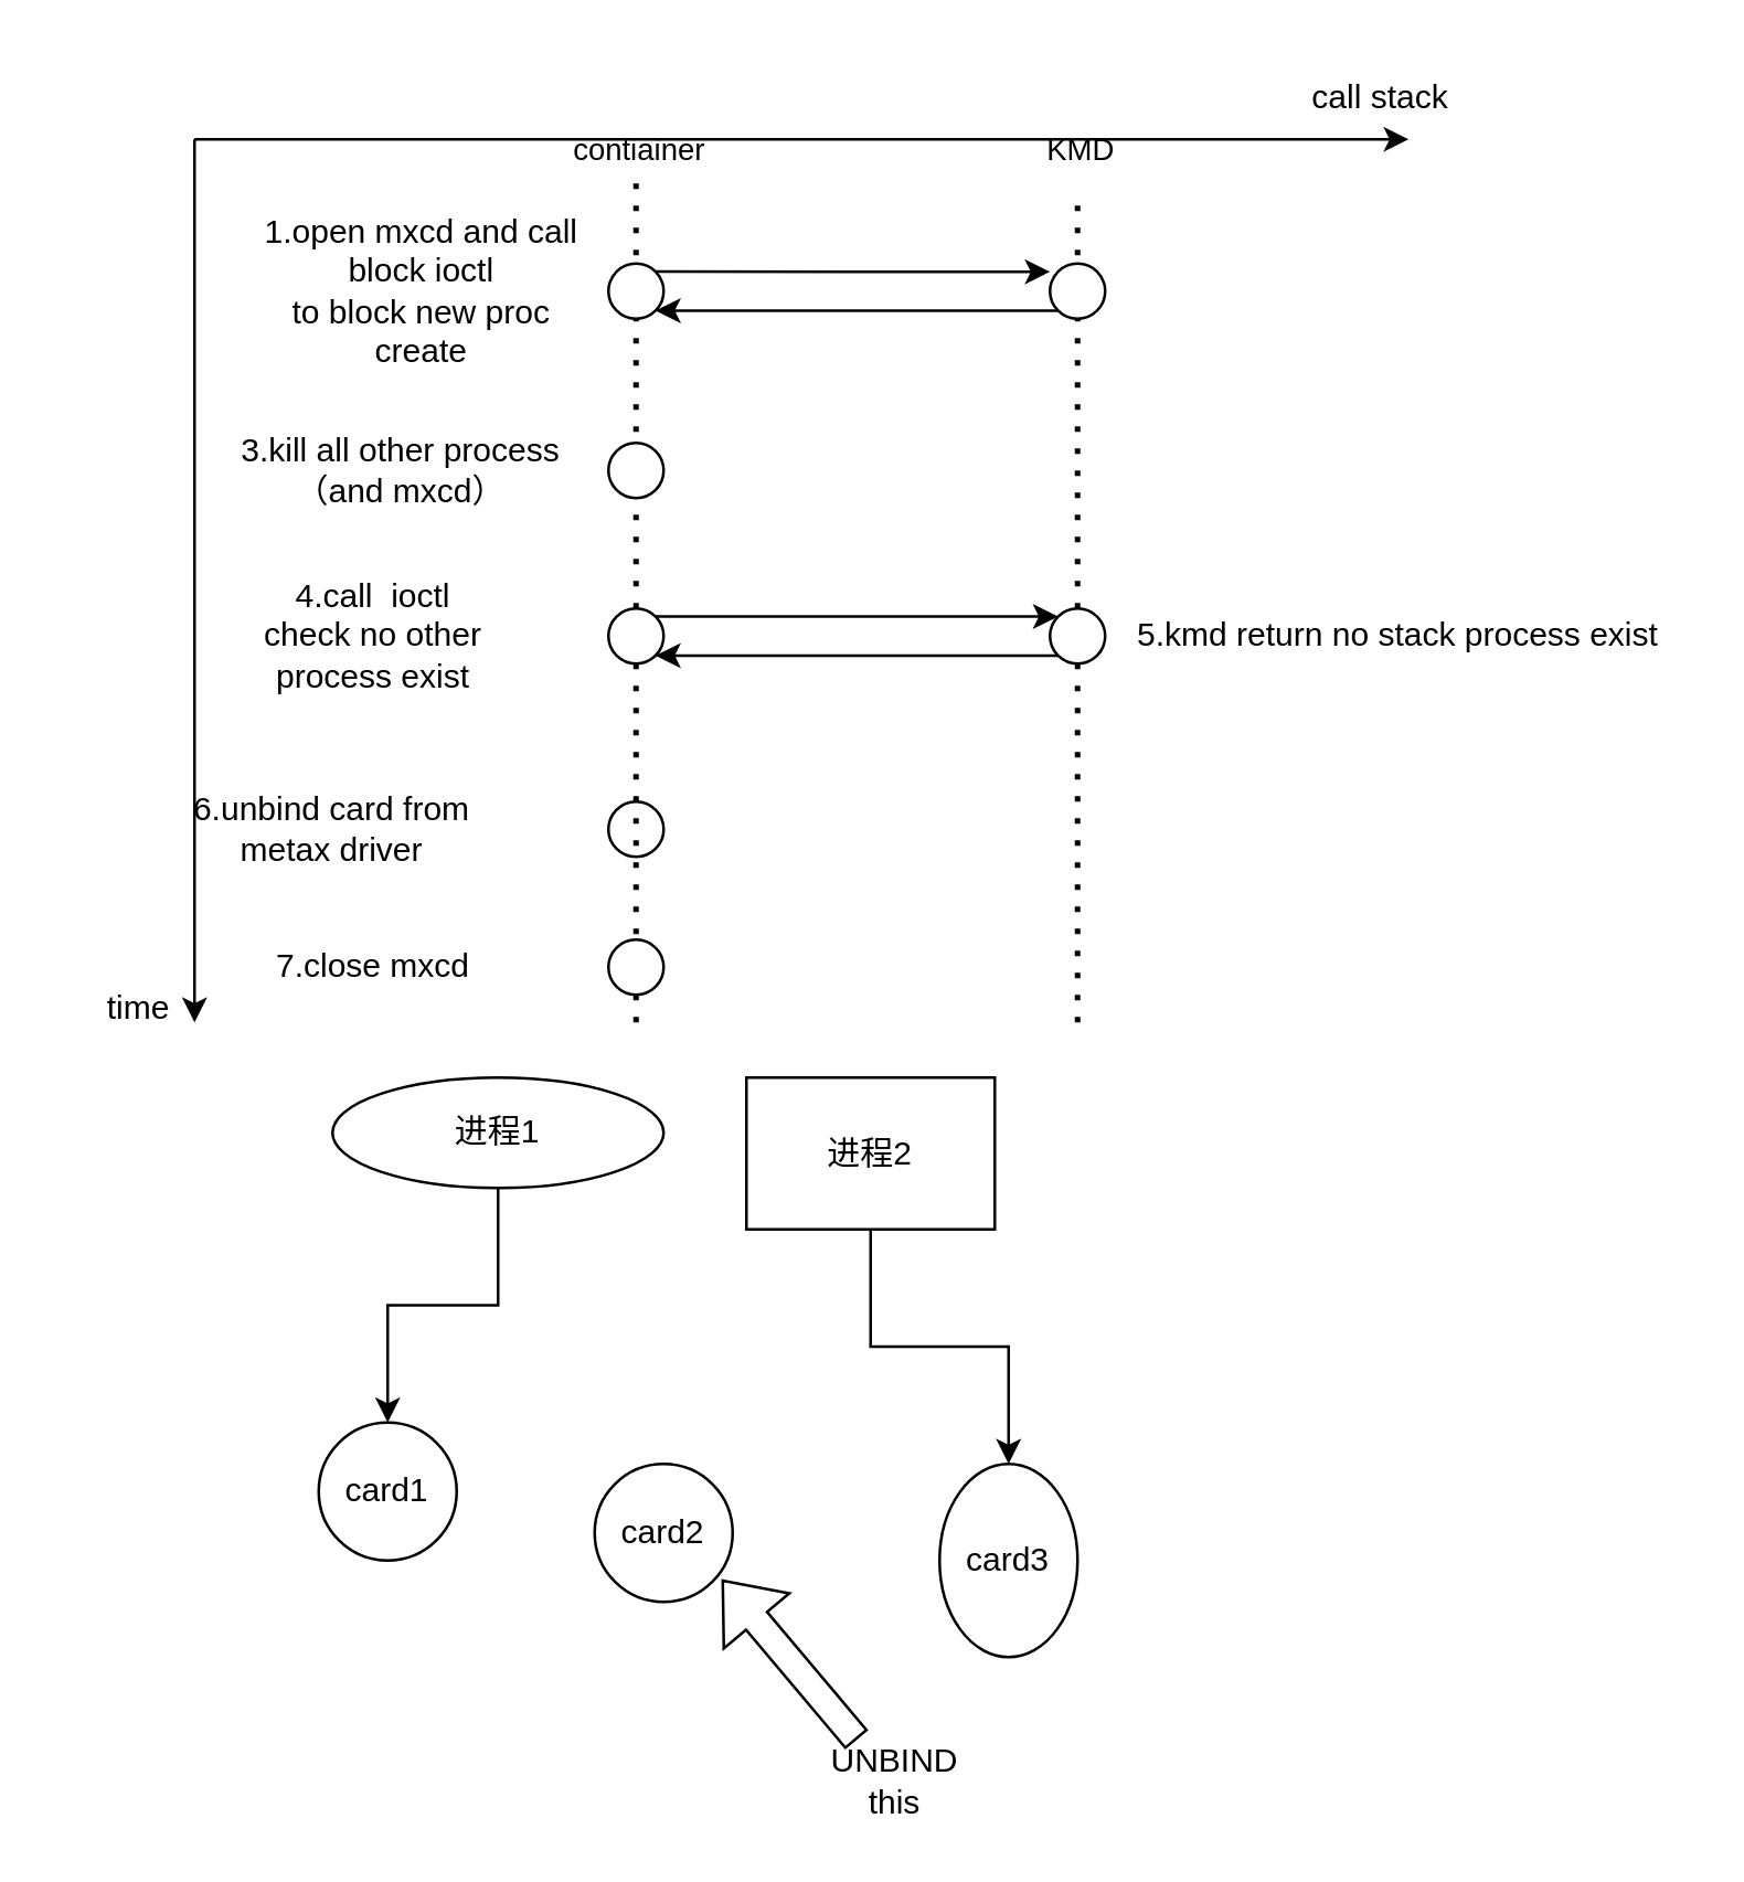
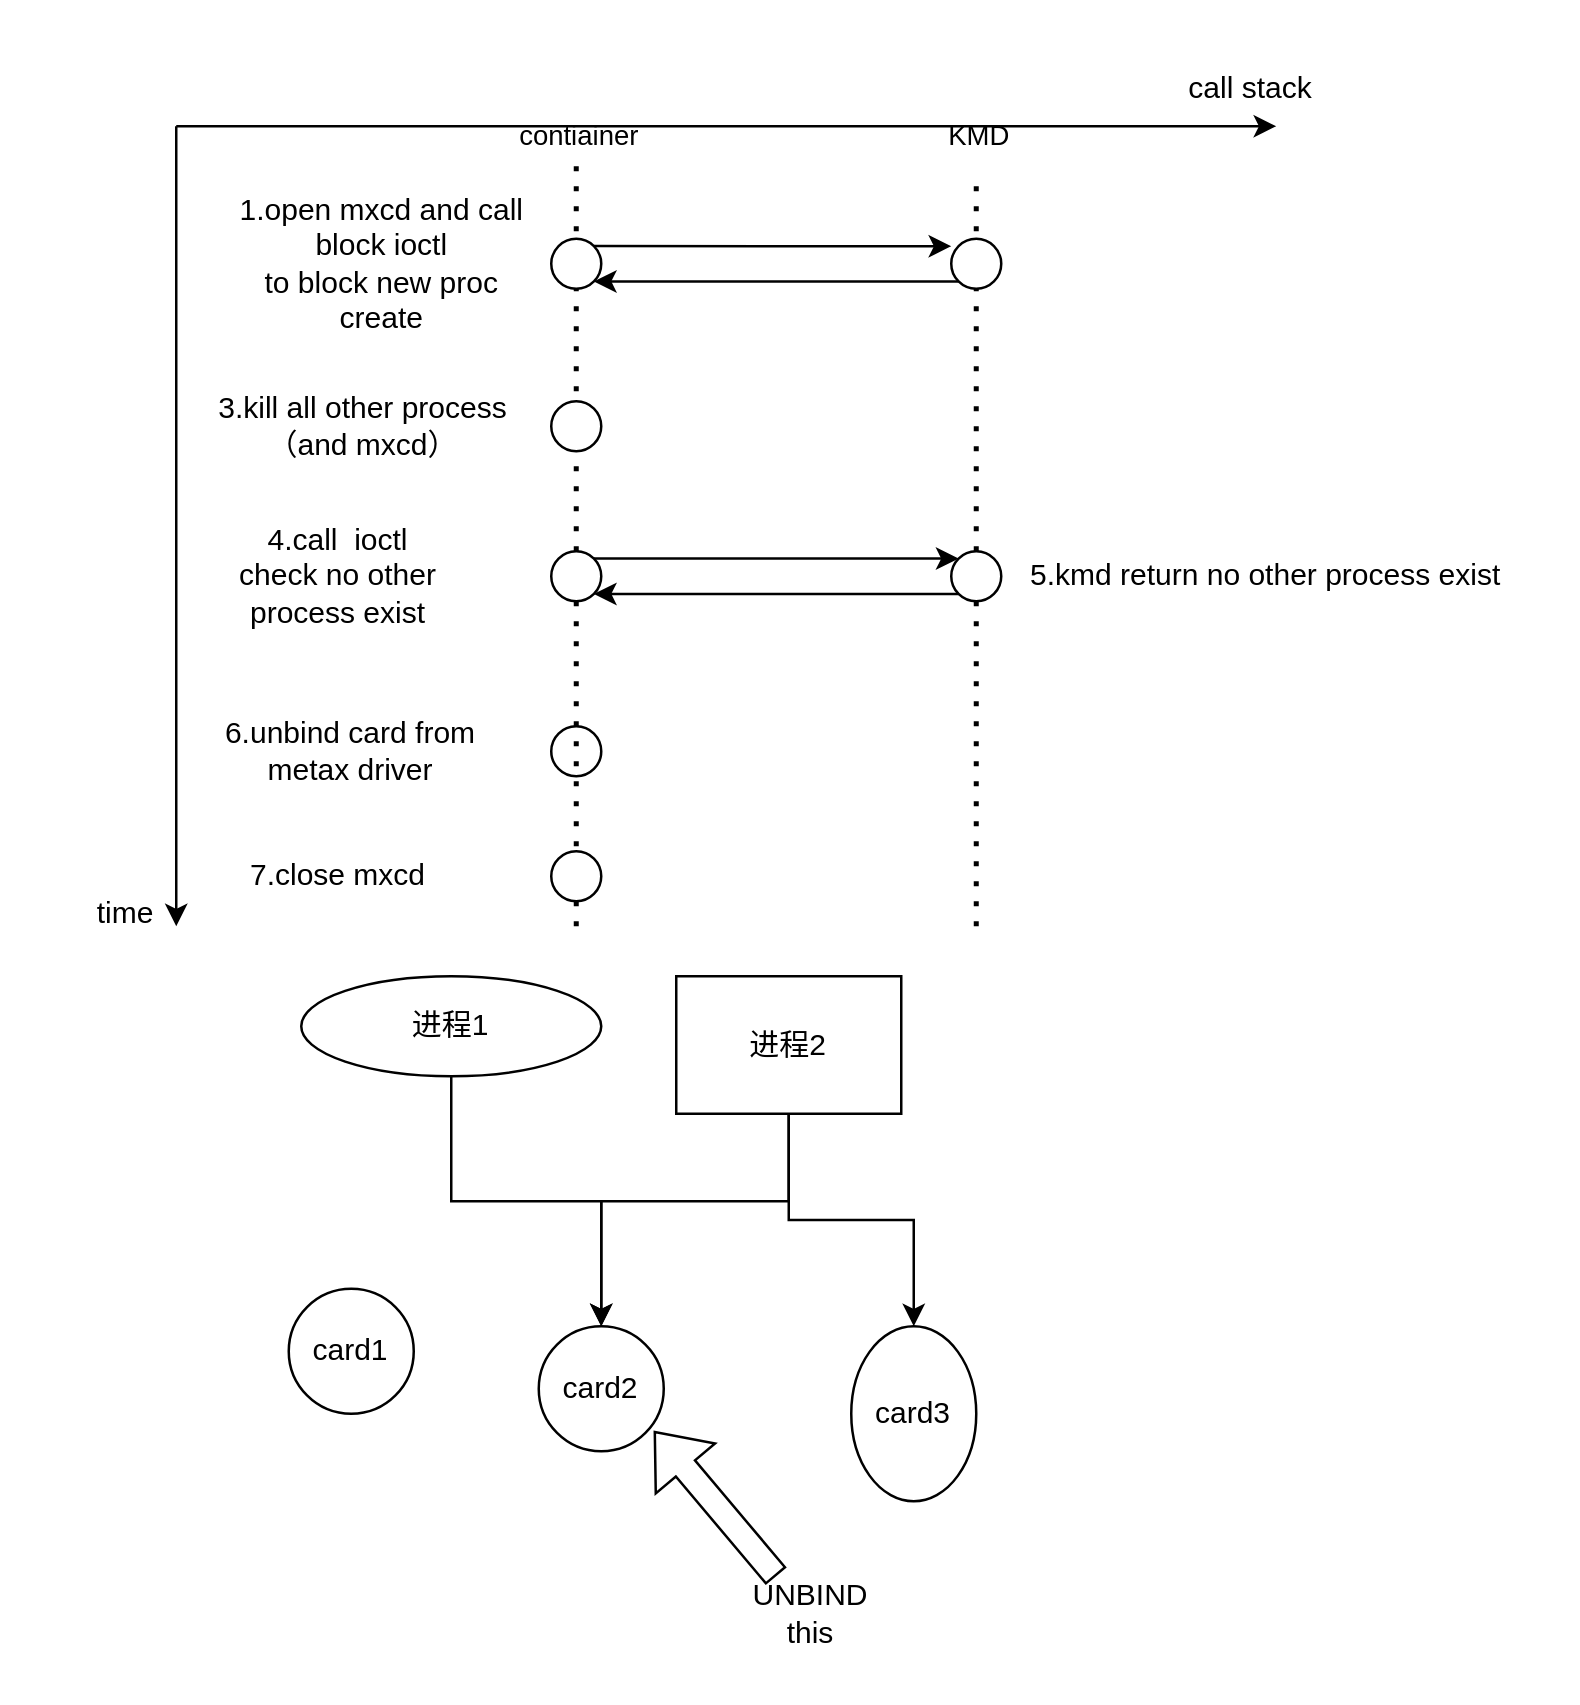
  <mxCell id="0" />
  <mxCell id="1" parent="0" />
  <mxCell id="2" value="" style="endArrow=none;dashed=1;html=1;dashPattern=1 3;strokeWidth=2;rounded=0;" edge="1" parent="1" source="23"><mxGeometry width="50" height="50" relative="1" as="geometry"><mxPoint x="230" y="370" as="sourcePoint" /><mxPoint x="230" y="50" as="targetPoint" /></mxGeometry></mxCell>
  <mxCell id="3" value="contiainer" style="edgeLabel;html=1;align=center;verticalAlign=middle;resizable=0;points=[];" vertex="1" connectable="0" parent="2"><mxGeometry x="0.914" y="-2" relative="1" as="geometry"><mxPoint x="-2" y="-4" as="offset" /></mxGeometry></mxCell>
  <mxCell id="4" value="KMD" style="edgeLabel;html=1;align=center;verticalAlign=middle;resizable=0;points=[];" vertex="1" connectable="0" parent="2"><mxGeometry x="0.914" y="-2" relative="1" as="geometry"><mxPoint x="158" y="-4" as="offset" /></mxGeometry></mxCell>
  <mxCell id="5" value="" style="endArrow=none;dashed=1;html=1;dashPattern=1 3;strokeWidth=2;rounded=0;" edge="1" parent="1" source="21"><mxGeometry width="50" height="50" relative="1" as="geometry"><mxPoint x="390" y="370" as="sourcePoint" /><mxPoint x="390" y="70" as="targetPoint" /></mxGeometry></mxCell>
  <mxCell id="6" value="" style="endArrow=classic;html=1;rounded=0;" edge="1" parent="1"><mxGeometry width="50" height="50" relative="1" as="geometry"><mxPoint x="70" y="50" as="sourcePoint" /><mxPoint x="510" y="50" as="targetPoint" /></mxGeometry></mxCell>
  <mxCell id="7" value="" style="endArrow=classic;html=1;rounded=0;" edge="1" parent="1"><mxGeometry width="50" height="50" relative="1" as="geometry"><mxPoint x="70" y="50" as="sourcePoint" /><mxPoint x="70" y="370" as="targetPoint" /></mxGeometry></mxCell>
  <mxCell id="8" value="time" style="text;html=1;align=center;verticalAlign=middle;whiteSpace=wrap;rounded=0;" vertex="1" parent="1"><mxGeometry x="20" y="350" width="60" height="30" as="geometry" /></mxCell>
  <mxCell id="9" value="call stack" style="text;html=1;align=center;verticalAlign=middle;whiteSpace=wrap;rounded=0;" vertex="1" parent="1"><mxGeometry x="470" y="20" width="60" height="30" as="geometry" /></mxCell>
  <mxCell id="10" value="3.kill all other process（and mxcd）" style="text;html=1;align=center;verticalAlign=middle;whiteSpace=wrap;rounded=0;" vertex="1" parent="1"><mxGeometry x="80" y="155" width="130" height="30" as="geometry" /></mxCell>
  <mxCell id="11" value="" style="ellipse;whiteSpace=wrap;html=1;" vertex="1" parent="1"><mxGeometry x="220" y="160" width="20" height="20" as="geometry" /></mxCell>
  <mxCell id="12" value="1.open mxcd and call block ioctl&lt;div&gt;to block new proc create&lt;/div&gt;" style="text;html=1;align=center;verticalAlign=middle;whiteSpace=wrap;rounded=0;" vertex="1" parent="1"><mxGeometry x="90" y="90" width="125" height="30" as="geometry" /></mxCell>
  <mxCell id="13" value="" style="ellipse;whiteSpace=wrap;html=1;" vertex="1" parent="1"><mxGeometry x="220" y="95" width="20" height="20" as="geometry" /></mxCell>
  <mxCell id="14" value="" style="ellipse;whiteSpace=wrap;html=1;" vertex="1" parent="1"><mxGeometry x="380" y="95" width="20" height="20" as="geometry" /></mxCell>
  <mxCell id="15" value="" style="endArrow=classic;html=1;rounded=0;exitX=1;exitY=0;exitDx=0;exitDy=0;" edge="1" parent="1" source="13"><mxGeometry width="50" height="50" relative="1" as="geometry"><mxPoint x="390" y="140" as="sourcePoint" /><mxPoint x="380" y="98" as="targetPoint" /></mxGeometry></mxCell>
  <mxCell id="16" value="" style="endArrow=classic;html=1;rounded=0;entryX=1;entryY=1;entryDx=0;entryDy=0;exitX=0;exitY=1;exitDx=0;exitDy=0;" edge="1" parent="1" source="14" target="13"><mxGeometry width="50" height="50" relative="1" as="geometry"><mxPoint x="380" y="120" as="sourcePoint" /><mxPoint x="440" y="90" as="targetPoint" /></mxGeometry></mxCell>
  <mxCell id="17" value="4.call&amp;nbsp; ioctl&lt;div&gt;check no other&lt;/div&gt;&lt;div&gt;process exist&lt;/div&gt;" style="text;html=1;align=center;verticalAlign=middle;whiteSpace=wrap;rounded=0;" vertex="1" parent="1"><mxGeometry x="50" y="220" width="170" height="20" as="geometry" /></mxCell>
  <mxCell id="18" value="" style="ellipse;whiteSpace=wrap;html=1;" vertex="1" parent="1"><mxGeometry x="220" y="290" width="20" height="20" as="geometry" /></mxCell>
- <mxCell id="19" value="6.unbind card from&lt;div&gt;metax drive&lt;span style=&quot;background-color: transparent; color: light-dark(rgb(0, 0, 0), rgb(255, 255, 255));&quot;&gt;r&lt;/span&gt;&lt;/div&gt;" style="text;html=1;align=center;verticalAlign=middle;whiteSpace=wrap;rounded=0;" vertex="1" parent="1"><mxGeometry x="40" y="290" width="160" height="20" as="geometry" /></mxCell>
+ <mxCell id="19" value="6.unbind card from&lt;div&gt;metax drive&lt;span style=&quot;background-color: transparent; color: light-dark(rgb(0, 0, 0), rgb(255, 255, 255));&quot;&gt;r&lt;/span&gt;&lt;/div&gt;" style="text;html=1;align=center;verticalAlign=middle;whiteSpace=wrap;rounded=0;" vertex="1" parent="1"><mxGeometry x="60" y="290" width="160" height="20" as="geometry" /></mxCell>
  <mxCell id="20" value="" style="endArrow=none;dashed=1;html=1;dashPattern=1 3;strokeWidth=2;rounded=0;" edge="1" parent="1" target="21"><mxGeometry width="50" height="50" relative="1" as="geometry"><mxPoint x="390" y="370" as="sourcePoint" /><mxPoint x="390" y="70" as="targetPoint" /></mxGeometry></mxCell>
  <mxCell id="21" value="" style="ellipse;whiteSpace=wrap;html=1;" vertex="1" parent="1"><mxGeometry x="380" y="220" width="20" height="20" as="geometry" /></mxCell>
  <mxCell id="22" value="" style="endArrow=none;dashed=1;html=1;dashPattern=1 3;strokeWidth=2;rounded=0;" edge="1" parent="1" target="23"><mxGeometry width="50" height="50" relative="1" as="geometry"><mxPoint x="230" y="370" as="sourcePoint" /><mxPoint x="230" y="50" as="targetPoint" /></mxGeometry></mxCell>
  <mxCell id="23" value="" style="ellipse;whiteSpace=wrap;html=1;" vertex="1" parent="1"><mxGeometry x="220" y="220" width="20" height="20" as="geometry" /></mxCell>
  <mxCell id="24" value="" style="endArrow=classic;html=1;rounded=0;exitX=1;exitY=0;exitDx=0;exitDy=0;entryX=0;entryY=0;entryDx=0;entryDy=0;" edge="1" parent="1" source="23" target="21"><mxGeometry width="50" height="50" relative="1" as="geometry"><mxPoint x="360" y="220" as="sourcePoint" /><mxPoint x="410" y="170" as="targetPoint" /></mxGeometry></mxCell>
  <mxCell id="25" value="" style="endArrow=classic;html=1;rounded=0;exitX=0;exitY=1;exitDx=0;exitDy=0;entryX=1;entryY=1;entryDx=0;entryDy=0;" edge="1" parent="1" source="21" target="23"><mxGeometry width="50" height="50" relative="1" as="geometry"><mxPoint x="360" y="220" as="sourcePoint" /><mxPoint x="410" y="170" as="targetPoint" /></mxGeometry></mxCell>
- <mxCell id="26" value="&lt;div&gt;5.kmd return no stack process exist&lt;/div&gt;" style="text;html=1;align=left;verticalAlign=middle;whiteSpace=wrap;rounded=0;" vertex="1" parent="1"><mxGeometry x="410" y="215" width="200" height="30" as="geometry" /></mxCell>
+ <mxCell id="26" value="&lt;div&gt;5.kmd return no other process exist&lt;/div&gt;" style="text;html=1;align=left;verticalAlign=middle;whiteSpace=wrap;rounded=0;" vertex="1" parent="1"><mxGeometry x="410" y="215" width="200" height="30" as="geometry" /></mxCell>
  <mxCell id="27" value="7.close mxcd" style="text;html=1;align=center;verticalAlign=middle;whiteSpace=wrap;rounded=0;" vertex="1" parent="1"><mxGeometry x="50" y="340" width="170" height="20" as="geometry" /></mxCell>
  <mxCell id="28" value="" style="ellipse;whiteSpace=wrap;html=1;" vertex="1" parent="1"><mxGeometry x="220" y="340" width="20" height="20" as="geometry" /></mxCell>
  <mxCell id="29" value="card1" style="ellipse;whiteSpace=wrap;html=1;aspect=fixed;" vertex="1" parent="1"><mxGeometry x="115" y="515" width="50" height="50" as="geometry" /></mxCell>
  <mxCell id="30" value="card2" style="ellipse;whiteSpace=wrap;html=1;aspect=fixed;" vertex="1" parent="1"><mxGeometry x="215" y="530" width="50" height="50" as="geometry" /></mxCell>
  <mxCell id="31" value="card3" style="ellipse;whiteSpace=wrap;html=1;aspect=fixed;" vertex="1" parent="1"><mxGeometry x="340" y="530" width="50" height="70" as="geometry" /></mxCell>
- <mxCell id="32" style="edgeStyle=orthogonalEdgeStyle;rounded=0;orthogonalLoop=1;jettySize=auto;html=1;exitX=0.5;exitY=1;exitDx=0;exitDy=0;" edge="1" parent="1" source="33" target="29"><mxGeometry relative="1" as="geometry" /></mxCell>
+ <mxCell id="32" style="edgeStyle=orthogonalEdgeStyle;rounded=0;orthogonalLoop=1;jettySize=auto;html=1;exitX=0.5;exitY=1;exitDx=0;exitDy=0;" edge="1" parent="1" source="33" target="30"><mxGeometry relative="1" as="geometry" /></mxCell>
  <mxCell id="33" value="进程1" style="ellipse;whiteSpace=wrap;html=1;" vertex="1" parent="1"><mxGeometry x="120" y="390" width="120" height="40" as="geometry" /></mxCell>
  <mxCell id="34" style="edgeStyle=orthogonalEdgeStyle;rounded=0;orthogonalLoop=1;jettySize=auto;html=1;entryX=0.5;entryY=0;entryDx=0;entryDy=0;" edge="1" parent="1" source="36" target="31"><mxGeometry relative="1" as="geometry" /></mxCell>
+ <mxCell id="35" style="edgeStyle=orthogonalEdgeStyle;rounded=0;orthogonalLoop=1;jettySize=auto;html=1;entryX=0.5;entryY=0;entryDx=0;entryDy=0;" edge="1" parent="1" source="36" target="30"><mxGeometry relative="1" as="geometry"><Array as="points"><mxPoint x="315" y="480" /><mxPoint x="240" y="480" /></Array></mxGeometry></mxCell>
  <mxCell id="36" value="进程2" style="rounded=0;whiteSpace=wrap;html=1;" vertex="1" parent="1"><mxGeometry x="270" y="390" width="90" height="55" as="geometry" /></mxCell>
  <mxCell id="37" value="" style="shape=flexArrow;endArrow=classic;html=1;rounded=0;entryX=0.922;entryY=0.839;entryDx=0;entryDy=0;entryPerimeter=0;" edge="1" parent="1" target="30"><mxGeometry width="50" height="50" relative="1" as="geometry"><mxPoint x="310" y="630" as="sourcePoint" /><mxPoint x="450" y="440" as="targetPoint" /></mxGeometry></mxCell>
  <mxCell id="38" value="UNBIND this" style="text;html=1;align=center;verticalAlign=middle;whiteSpace=wrap;rounded=0;" vertex="1" parent="1"><mxGeometry x="294" y="630" width="60" height="30" as="geometry" /></mxCell>
